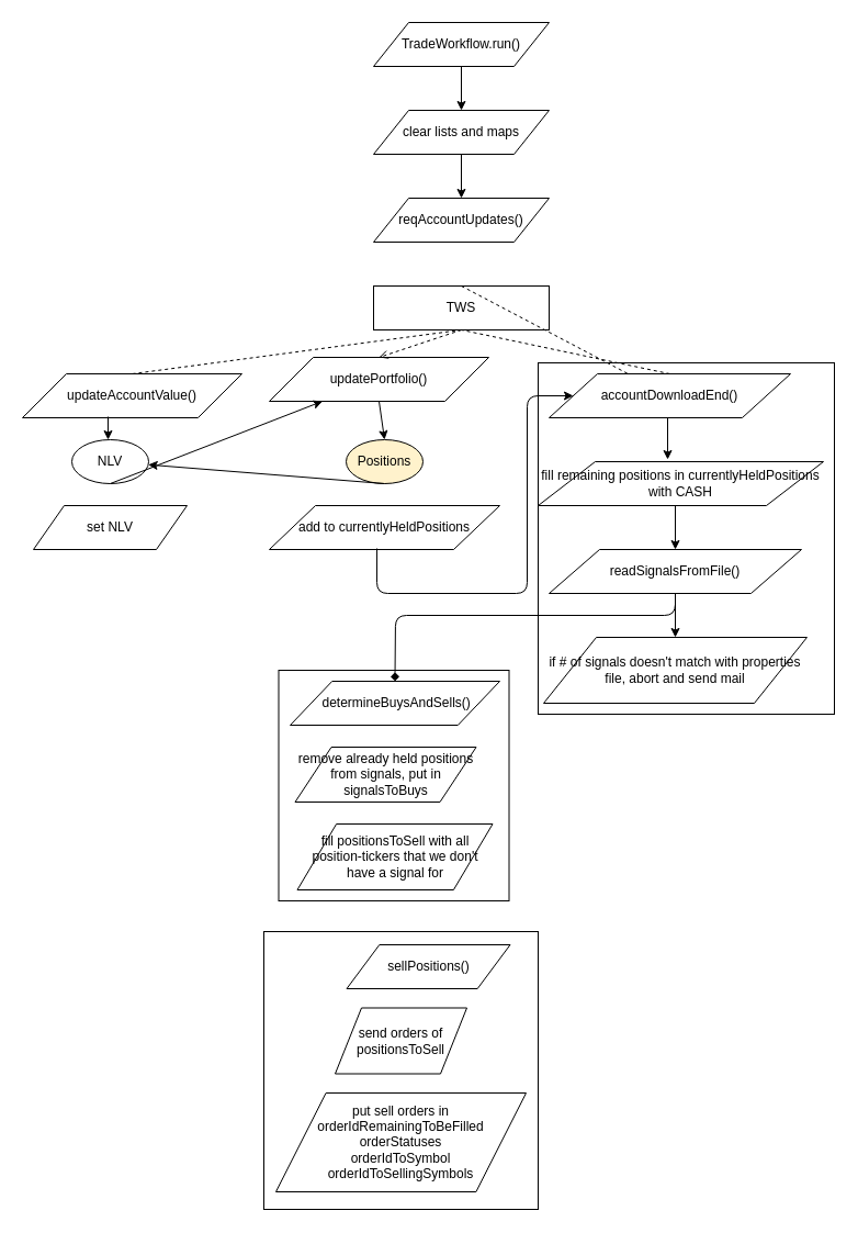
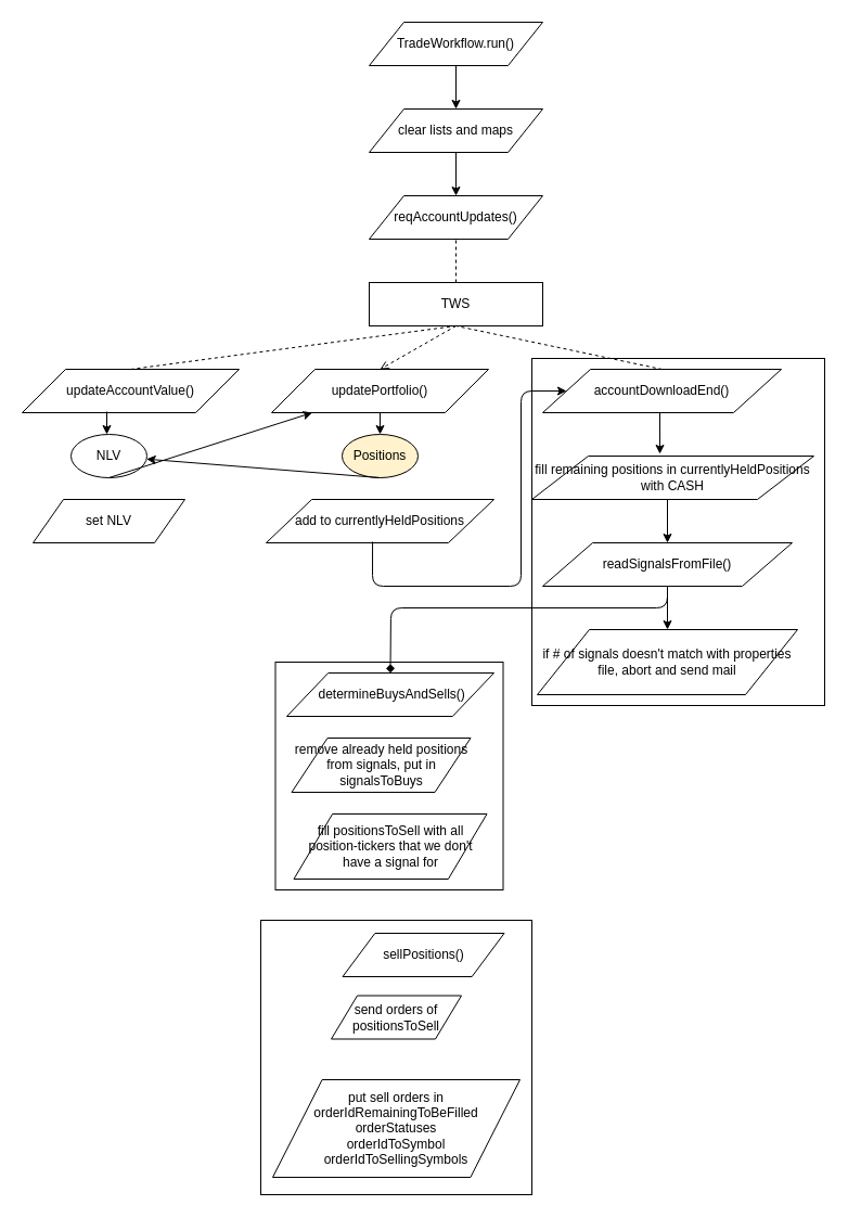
  <mxCell id="0" />
  <mxCell id="1" parent="0" />
  <mxCell id="2" value="" style="rounded=0;whiteSpace=wrap;html=1;fillColor=none;" vertex="1" parent="1"><mxGeometry x="490" y="330" width="270" height="320" as="geometry" /></mxCell>
  <mxCell id="3" value="" style="rounded=0;whiteSpace=wrap;html=1;fillColor=none;" vertex="1" parent="1"><mxGeometry x="253.5" y="610" width="210" height="210" as="geometry" /></mxCell>
  <mxCell id="4" value="" style="rounded=0;whiteSpace=wrap;html=1;fillColor=none;" vertex="1" parent="1"><mxGeometry x="240" y="848" width="250" height="253" as="geometry" /></mxCell>
  <mxCell id="5" value="TradeWorkflow.run()" style="shape=parallelogram;perimeter=parallelogramPerimeter;whiteSpace=wrap;html=1;" vertex="1" parent="1"><mxGeometry x="340" y="20" width="160" height="40" as="geometry" /></mxCell>
  <mxCell id="6" value="&lt;div&gt;clear lists and maps&lt;/div&gt;" style="shape=parallelogram;perimeter=parallelogramPerimeter;whiteSpace=wrap;html=1;" vertex="1" parent="1"><mxGeometry x="340" y="100" width="160" height="40" as="geometry" /></mxCell>
  <mxCell id="7" value="reqAccountUpdates()" style="shape=parallelogram;perimeter=parallelogramPerimeter;whiteSpace=wrap;html=1;" vertex="1" parent="1"><mxGeometry x="340" y="180" width="160" height="40" as="geometry" /></mxCell>
  <mxCell id="8" value="updateAccountValue()" style="shape=parallelogram;perimeter=parallelogramPerimeter;whiteSpace=wrap;html=1;" vertex="1" parent="1"><mxGeometry x="20" y="340" width="200" height="40" as="geometry" /></mxCell>
  <mxCell id="9" value="NLV" style="ellipse;whiteSpace=wrap;html=1;" vertex="1" parent="1"><mxGeometry x="65" y="400" width="70" height="40" as="geometry" /></mxCell>
  <mxCell id="10" value="set NLV" style="shape=parallelogram;perimeter=parallelogramPerimeter;whiteSpace=wrap;html=1;" vertex="1" parent="1"><mxGeometry x="30" y="460" width="140" height="40" as="geometry" /></mxCell>
- <mxCell id="11" value="&lt;div&gt;updatePortfolio()&lt;/div&gt;" style="shape=parallelogram;perimeter=parallelogramPerimeter;whiteSpace=wrap;html=1;" vertex="1" parent="1"><mxGeometry x="245" y="325" width="200" height="40" as="geometry" /></mxCell>
+ <mxCell id="11" value="&lt;div&gt;updatePortfolio()&lt;/div&gt;" style="shape=parallelogram;perimeter=parallelogramPerimeter;whiteSpace=wrap;html=1;" vertex="1" parent="1"><mxGeometry x="250" y="340" width="200" height="40" as="geometry" /></mxCell>
  <mxCell id="12" value="Positions" style="ellipse;whiteSpace=wrap;html=1;fillColor=#fff2cc;" vertex="1" parent="1"><mxGeometry x="315" y="400" width="70" height="40" as="geometry" /></mxCell>
  <mxCell id="13" value="TWS" style="rounded=0;whiteSpace=wrap;html=1;" vertex="1" parent="1"><mxGeometry x="340" y="260" width="160" height="40" as="geometry" /></mxCell>
- <mxCell id="14" value="" style="endArrow=none;dashed=1;html=1;exitX=0.5;exitY=0;exitDx=0;exitDy=0;" edge="1" parent="1" source="13" target="18"><mxGeometry width="50" height="50" relative="1" as="geometry"><mxPoint x="-10" y="590" as="sourcePoint" /><mxPoint x="40" y="540" as="targetPoint" /></mxGeometry></mxCell>
+ <mxCell id="14" value="" style="endArrow=none;dashed=1;html=1;entryX=0.5;entryY=1;entryDx=0;entryDy=0;exitX=0.5;exitY=0;exitDx=0;exitDy=0;" edge="1" parent="1" source="13" target="7"><mxGeometry width="50" height="50" relative="1" as="geometry"><mxPoint x="-10" y="590" as="sourcePoint" /><mxPoint x="40" y="540" as="targetPoint" /></mxGeometry></mxCell>
  <mxCell id="15" value="" style="endArrow=none;dashed=1;html=1;entryX=0.5;entryY=1;entryDx=0;entryDy=0;exitX=0.5;exitY=0;exitDx=0;exitDy=0;" edge="1" parent="1" source="8" target="13"><mxGeometry width="50" height="50" relative="1" as="geometry"><mxPoint x="85" y="360" as="sourcePoint" /><mxPoint x="135" y="310" as="targetPoint" /></mxGeometry></mxCell>
  <mxCell id="16" value="add to currentlyHeldPositions" style="shape=parallelogram;perimeter=parallelogramPerimeter;whiteSpace=wrap;html=1;" vertex="1" parent="1"><mxGeometry x="245" y="460" width="210" height="40" as="geometry" /></mxCell>
  <mxCell id="17" value="" style="endArrow=open;dashed=1;html=1;entryX=0.5;entryY=0;entryDx=0;entryDy=0;exitX=0.5;exitY=1;exitDx=0;exitDy=0;" edge="1" parent="1" source="13" target="11"><mxGeometry width="50" height="50" relative="1" as="geometry"><mxPoint x="300" y="700" as="sourcePoint" /><mxPoint x="350" y="650" as="targetPoint" /></mxGeometry></mxCell>
  <mxCell id="18" value="accountDownloadEnd()" style="shape=parallelogram;perimeter=parallelogramPerimeter;whiteSpace=wrap;html=1;" vertex="1" parent="1"><mxGeometry x="500" y="340" width="220" height="40" as="geometry" /></mxCell>
  <mxCell id="19" value="" style="endArrow=classic;html=1;exitX=0.467;exitY=0.975;exitDx=0;exitDy=0;exitPerimeter=0;entryX=0;entryY=0.5;entryDx=0;entryDy=0;" edge="1" parent="1" source="16" target="18"><mxGeometry width="50" height="50" relative="1" as="geometry"><mxPoint x="380" y="600" as="sourcePoint" /><mxPoint x="430" y="550" as="targetPoint" /><Array as="points"><mxPoint x="343" y="540" /><mxPoint x="480" y="540" /><mxPoint x="480" y="360" /></Array></mxGeometry></mxCell>
  <mxCell id="20" value="" style="endArrow=none;dashed=1;html=1;exitX=0.5;exitY=0;exitDx=0;exitDy=0;" edge="1" parent="1" source="18"><mxGeometry width="50" height="50" relative="1" as="geometry"><mxPoint x="20" y="620" as="sourcePoint" /><mxPoint x="420" y="300" as="targetPoint" /></mxGeometry></mxCell>
  <mxCell id="21" value="" style="endArrow=classic;html=1;exitX=0.39;exitY=0.975;exitDx=0;exitDy=0;exitPerimeter=0;" edge="1" parent="1" source="8"><mxGeometry width="50" height="50" relative="1" as="geometry"><mxPoint x="20" y="620" as="sourcePoint" /><mxPoint x="98" y="400" as="targetPoint" /></mxGeometry></mxCell>
  <mxCell id="22" value="" style="endArrow=classic;html=1;exitX=0.5;exitY=1;exitDx=0;exitDy=0;" edge="1" parent="1" source="9" target="11"><mxGeometry width="50" height="50" relative="1" as="geometry"><mxPoint x="20" y="620" as="sourcePoint" /><mxPoint x="70" y="570" as="targetPoint" /></mxGeometry></mxCell>
  <mxCell id="23" value="" style="endArrow=classic;html=1;exitX=0.5;exitY=1;exitDx=0;exitDy=0;" edge="1" parent="1" source="12" target="9"><mxGeometry width="50" height="50" relative="1" as="geometry"><mxPoint x="20" y="620" as="sourcePoint" /><mxPoint x="70" y="570" as="targetPoint" /></mxGeometry></mxCell>
  <mxCell id="24" value="" style="endArrow=classic;html=1;exitX=0.5;exitY=1;exitDx=0;exitDy=0;entryX=0.5;entryY=0;entryDx=0;entryDy=0;" edge="1" parent="1" source="11" target="12"><mxGeometry width="50" height="50" relative="1" as="geometry"><mxPoint x="20" y="620" as="sourcePoint" /><mxPoint x="70" y="570" as="targetPoint" /></mxGeometry></mxCell>
  <mxCell id="25" value="fill remaining positions in currentlyHeldPositions with CASH" style="shape=parallelogram;perimeter=parallelogramPerimeter;whiteSpace=wrap;html=1;" vertex="1" parent="1"><mxGeometry x="490" y="420" width="260" height="40" as="geometry" /></mxCell>
  <mxCell id="26" value="readSignalsFromFile()" style="shape=parallelogram;perimeter=parallelogramPerimeter;whiteSpace=wrap;html=1;" vertex="1" parent="1"><mxGeometry x="500" y="500" width="230" height="40" as="geometry" /></mxCell>
  <mxCell id="27" value="if # of signals doesn't match with properties file, abort and send mail " style="shape=parallelogram;perimeter=parallelogramPerimeter;whiteSpace=wrap;html=1;" vertex="1" parent="1"><mxGeometry x="495" y="580" width="240" height="60" as="geometry" /></mxCell>
  <mxCell id="28" value="" style="endArrow=classic;html=1;exitX=0.5;exitY=1;exitDx=0;exitDy=0;entryX=0.5;entryY=0;entryDx=0;entryDy=0;" edge="1" parent="1" source="26" target="27"><mxGeometry width="50" height="50" relative="1" as="geometry"><mxPoint x="20" y="740" as="sourcePoint" /><mxPoint x="70" y="690" as="targetPoint" /><Array as="points"><mxPoint x="615" y="580" /></Array></mxGeometry></mxCell>
  <mxCell id="29" value="" style="endArrow=classic;html=1;entryX=0.454;entryY=-0.05;entryDx=0;entryDy=0;entryPerimeter=0;" edge="1" parent="1" target="25"><mxGeometry width="50" height="50" relative="1" as="geometry"><mxPoint x="608" y="380" as="sourcePoint" /><mxPoint x="70" y="690" as="targetPoint" /></mxGeometry></mxCell>
  <mxCell id="30" value="" style="endArrow=classic;html=1;entryX=0.5;entryY=0;entryDx=0;entryDy=0;" edge="1" parent="1" target="26"><mxGeometry width="50" height="50" relative="1" as="geometry"><mxPoint x="615" y="460" as="sourcePoint" /><mxPoint x="70" y="690" as="targetPoint" /></mxGeometry></mxCell>
  <mxCell id="31" value="sellPositions()" style="shape=parallelogram;perimeter=parallelogramPerimeter;whiteSpace=wrap;html=1;" vertex="1" parent="1"><mxGeometry x="315.5" y="860" width="149" height="40" as="geometry" /></mxCell>
  <mxCell id="32" value="" style="endArrow=classic;html=1;exitX=0.5;exitY=1;exitDx=0;exitDy=0;entryX=0.5;entryY=0;entryDx=0;entryDy=0;" edge="1" parent="1" source="5" target="6"><mxGeometry width="50" height="50" relative="1" as="geometry"><mxPoint x="-10" y="730" as="sourcePoint" /><mxPoint x="40" y="680" as="targetPoint" /></mxGeometry></mxCell>
  <mxCell id="33" value="" style="endArrow=classic;html=1;exitX=0.5;exitY=1;exitDx=0;exitDy=0;entryX=0.5;entryY=0;entryDx=0;entryDy=0;" edge="1" parent="1" source="6" target="7"><mxGeometry width="50" height="50" relative="1" as="geometry"><mxPoint x="-10" y="730" as="sourcePoint" /><mxPoint x="40" y="680" as="targetPoint" /></mxGeometry></mxCell>
  <mxCell id="34" value="remove already held positions from signals, put in signalsToBuys" style="shape=parallelogram;perimeter=parallelogramPerimeter;whiteSpace=wrap;html=1;" vertex="1" parent="1"><mxGeometry x="268.5" y="680" width="165" height="50" as="geometry" /></mxCell>
  <mxCell id="35" value="fill positionsToSell with all position-tickers that we don't have a signal for" style="shape=parallelogram;perimeter=parallelogramPerimeter;whiteSpace=wrap;html=1;" vertex="1" parent="1"><mxGeometry x="270.5" y="750" width="178" height="60" as="geometry" /></mxCell>
  <mxCell id="36" value="&lt;div&gt;put sell orders in orderIdRemainingToBeFilled&lt;/div&gt;&lt;div&gt;orderStatuses&lt;/div&gt;&lt;div&gt;orderIdToSymbol&lt;/div&gt;&lt;div&gt;orderIdToSellingSymbols&lt;/div&gt;" style="shape=parallelogram;perimeter=parallelogramPerimeter;whiteSpace=wrap;html=1;" vertex="1" parent="1"><mxGeometry x="251" y="995" width="228" height="90" as="geometry" /></mxCell>
  <mxCell id="37" value="&amp;nbsp;determineBuysAndSells()" style="shape=parallelogram;perimeter=parallelogramPerimeter;whiteSpace=wrap;html=1;" vertex="1" parent="1"><mxGeometry x="264" y="620" width="191" height="40" as="geometry" /></mxCell>
  <mxCell id="38" value="" style="endArrow=diamond;html=1;exitX=0.5;exitY=1;exitDx=0;exitDy=0;entryX=0.5;entryY=0;entryDx=0;entryDy=0;" edge="1" parent="1" source="26" target="37"><mxGeometry width="50" height="50" relative="1" as="geometry"><mxPoint x="-10" y="1060" as="sourcePoint" /><mxPoint x="40" y="1010" as="targetPoint" /><Array as="points"><mxPoint x="615" y="560" /><mxPoint x="360" y="560" /></Array></mxGeometry></mxCell>
- <mxCell id="39" value="send orders of positionsToSell" style="shape=parallelogram;perimeter=parallelogramPerimeter;whiteSpace=wrap;html=1;fillColor=none;" vertex="1" parent="1"><mxGeometry x="305" y="917.5" width="120" height="60" as="geometry" /></mxCell>
+ <mxCell id="39" value="send orders of positionsToSell" style="shape=parallelogram;perimeter=parallelogramPerimeter;whiteSpace=wrap;html=1;fillColor=none;" vertex="1" parent="1"><mxGeometry x="305" y="917.5" width="120" height="40" as="geometry" /></mxCell>
